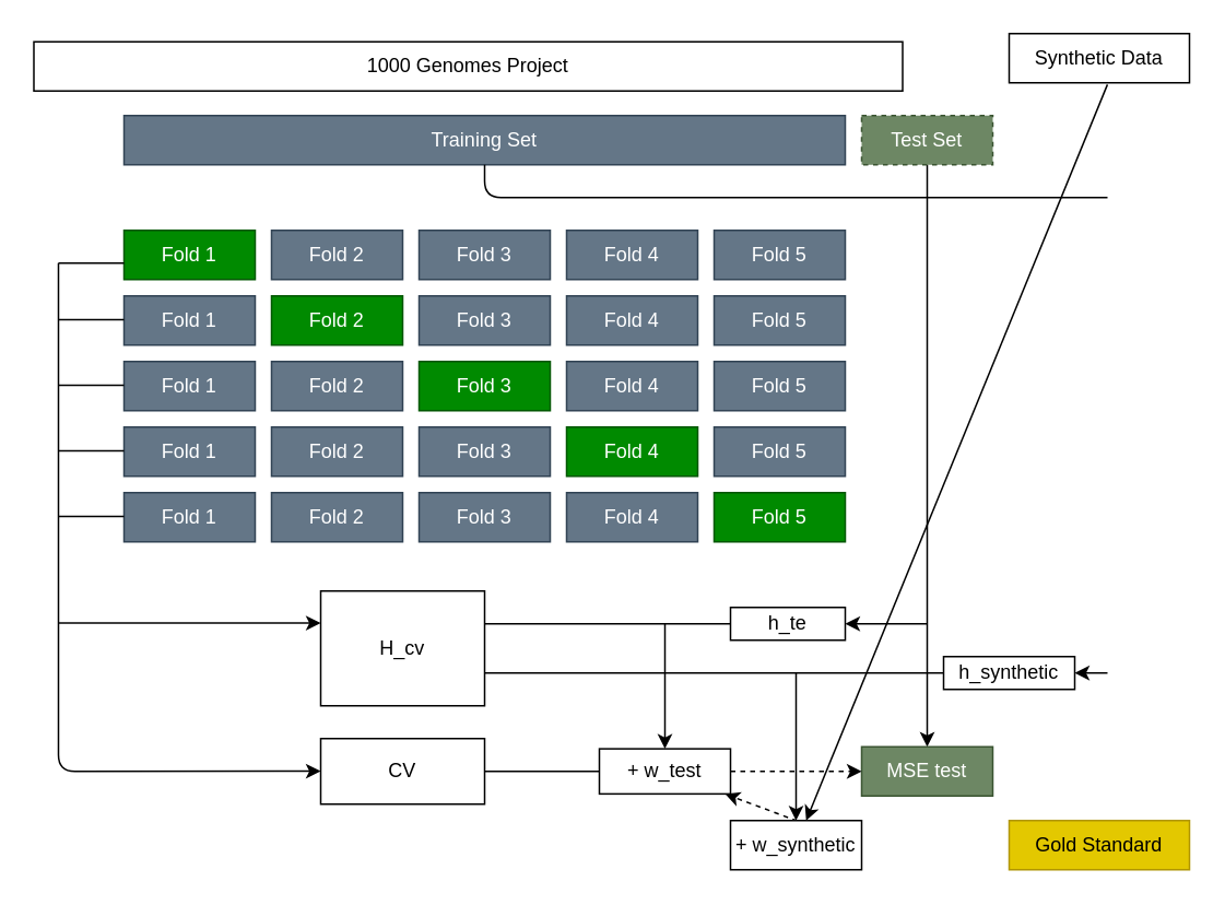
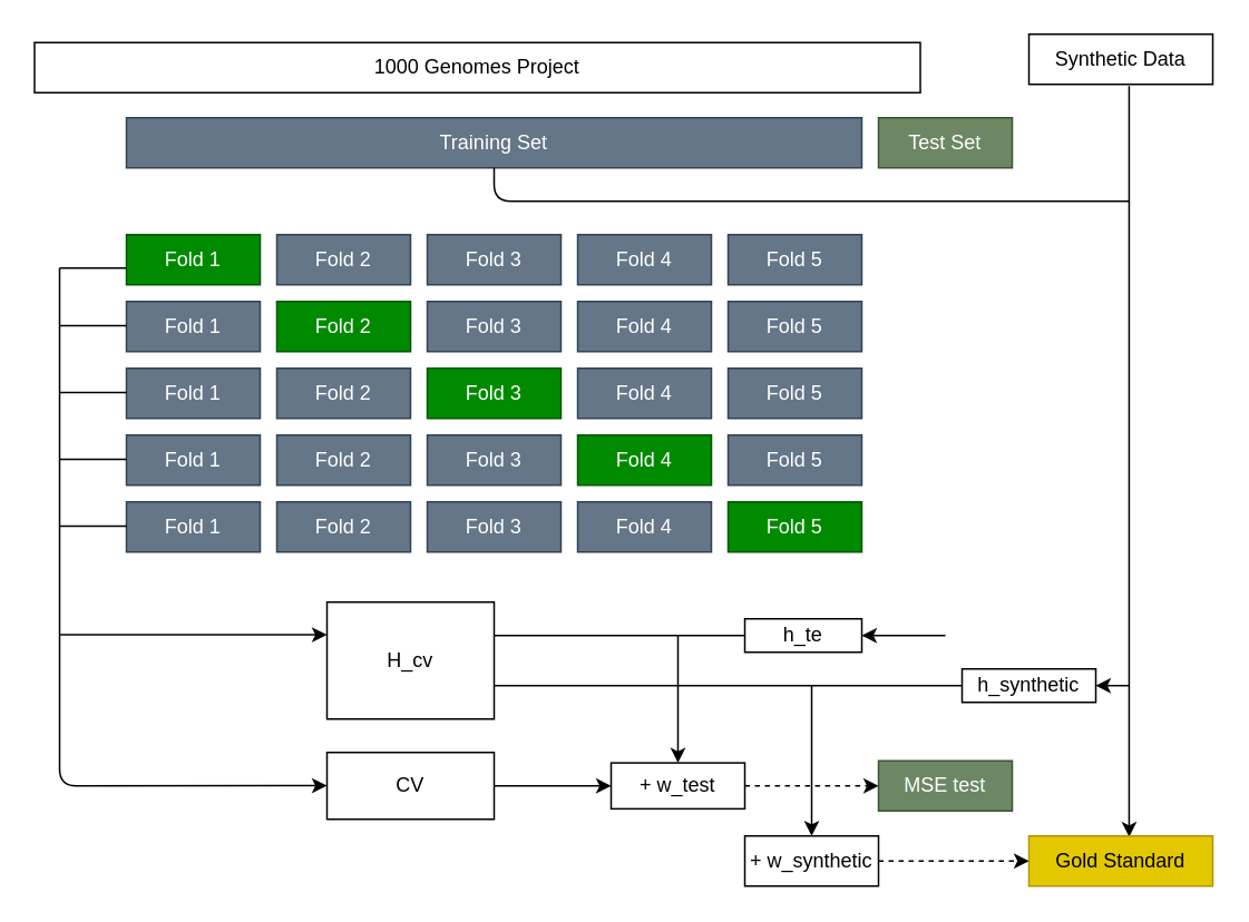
  <mxCell id="0" />
  <mxCell id="1" parent="0" />
  <mxCell id="2" value="1000 Genomes Project" style="rounded=0;whiteSpace=wrap;html=1;" parent="1" vertex="1"><mxGeometry x="20" y="25" width="530" height="30" as="geometry" /></mxCell>
  <mxCell id="3" value="Training Set" style="rounded=0;whiteSpace=wrap;html=1;fillColor=#647687;fontColor=#ffffff;strokeColor=#314354;" parent="1" vertex="1"><mxGeometry x="75" y="70" width="440" height="30" as="geometry" /></mxCell>
- <mxCell id="4" style="edgeStyle=none;html=1;exitX=0.5;exitY=1;exitDx=0;exitDy=0;shadow=0;strokeColor=default;entryX=0.5;entryY=0;entryDx=0;entryDy=0;" parent="1" source="5" target="32" edge="1"><mxGeometry relative="1" as="geometry"><mxPoint x="565" y="440" as="targetPoint" /></mxGeometry></mxCell>
- <mxCell id="5" value="Test Set" style="rounded=0;whiteSpace=wrap;html=1;fillColor=#6d8764;fontColor=#ffffff;strokeColor=#3A5431;dashed=1;" parent="1" vertex="1"><mxGeometry x="525" y="70" width="80" height="30" as="geometry" /></mxCell>
+ <mxCell id="5" value="Test Set" style="rounded=0;whiteSpace=wrap;html=1;fillColor=#6d8764;fontColor=#ffffff;strokeColor=#3A5431;" parent="1" vertex="1"><mxGeometry x="525" y="70" width="80" height="30" as="geometry" /></mxCell>
  <mxCell id="6" value="Fold 1" style="rounded=0;whiteSpace=wrap;html=1;fillColor=#008a00;fontColor=#ffffff;strokeColor=#005700;" parent="1" vertex="1"><mxGeometry x="75" y="140" width="80" height="30" as="geometry" /></mxCell>
  <mxCell id="7" value="Fold 2" style="rounded=0;whiteSpace=wrap;html=1;fillColor=#647687;fontColor=#ffffff;strokeColor=#314354;" parent="1" vertex="1"><mxGeometry x="165" y="140" width="80" height="30" as="geometry" /></mxCell>
  <mxCell id="8" value="Fold 3" style="rounded=0;whiteSpace=wrap;html=1;fillColor=#647687;fontColor=#ffffff;strokeColor=#314354;" parent="1" vertex="1"><mxGeometry x="255" y="140" width="80" height="30" as="geometry" /></mxCell>
  <mxCell id="9" value="Fold 4" style="rounded=0;whiteSpace=wrap;html=1;fillColor=#647687;fontColor=#ffffff;strokeColor=#314354;" parent="1" vertex="1"><mxGeometry x="345" y="140" width="80" height="30" as="geometry" /></mxCell>
  <mxCell id="10" value="Fold 5" style="rounded=0;whiteSpace=wrap;html=1;fillColor=#647687;fontColor=#ffffff;strokeColor=#314354;" parent="1" vertex="1"><mxGeometry x="435" y="140" width="80" height="30" as="geometry" /></mxCell>
  <mxCell id="11" value="Fold 1" style="rounded=0;whiteSpace=wrap;html=1;fillColor=#647687;fontColor=#ffffff;strokeColor=#314354;" parent="1" vertex="1"><mxGeometry x="75" y="180" width="80" height="30" as="geometry" /></mxCell>
  <mxCell id="12" value="Fold 2" style="rounded=0;whiteSpace=wrap;html=1;fillColor=#008a00;fontColor=#ffffff;strokeColor=#005700;" parent="1" vertex="1"><mxGeometry x="165" y="180" width="80" height="30" as="geometry" /></mxCell>
  <mxCell id="13" value="Fold 3" style="rounded=0;whiteSpace=wrap;html=1;fillColor=#647687;fontColor=#ffffff;strokeColor=#314354;" parent="1" vertex="1"><mxGeometry x="255" y="180" width="80" height="30" as="geometry" /></mxCell>
  <mxCell id="14" value="Fold 4" style="rounded=0;whiteSpace=wrap;html=1;fillColor=#647687;fontColor=#ffffff;strokeColor=#314354;" parent="1" vertex="1"><mxGeometry x="345" y="180" width="80" height="30" as="geometry" /></mxCell>
  <mxCell id="15" value="Fold 5" style="rounded=0;whiteSpace=wrap;html=1;fillColor=#647687;fontColor=#ffffff;strokeColor=#314354;" parent="1" vertex="1"><mxGeometry x="435" y="180" width="80" height="30" as="geometry" /></mxCell>
  <mxCell id="16" value="Fold 1" style="rounded=0;whiteSpace=wrap;html=1;fillColor=#647687;fontColor=#ffffff;strokeColor=#314354;" parent="1" vertex="1"><mxGeometry x="75" y="220" width="80" height="30" as="geometry" /></mxCell>
  <mxCell id="17" value="Fold 2" style="rounded=0;whiteSpace=wrap;html=1;fillColor=#647687;fontColor=#ffffff;strokeColor=#314354;" parent="1" vertex="1"><mxGeometry x="165" y="220" width="80" height="30" as="geometry" /></mxCell>
  <mxCell id="18" value="Fold 3" style="rounded=0;whiteSpace=wrap;html=1;fillColor=#008a00;fontColor=#ffffff;strokeColor=#005700;" parent="1" vertex="1"><mxGeometry x="255" y="220" width="80" height="30" as="geometry" /></mxCell>
  <mxCell id="19" value="Fold 4" style="rounded=0;whiteSpace=wrap;html=1;fillColor=#647687;fontColor=#ffffff;strokeColor=#314354;" parent="1" vertex="1"><mxGeometry x="345" y="220" width="80" height="30" as="geometry" /></mxCell>
  <mxCell id="20" value="Fold 5" style="rounded=0;whiteSpace=wrap;html=1;fillColor=#647687;fontColor=#ffffff;strokeColor=#314354;" parent="1" vertex="1"><mxGeometry x="435" y="220" width="80" height="30" as="geometry" /></mxCell>
  <mxCell id="21" value="Fold 1" style="rounded=0;whiteSpace=wrap;html=1;fillColor=#647687;fontColor=#ffffff;strokeColor=#314354;" parent="1" vertex="1"><mxGeometry x="75" y="260" width="80" height="30" as="geometry" /></mxCell>
  <mxCell id="22" value="Fold 2" style="rounded=0;whiteSpace=wrap;html=1;fillColor=#647687;fontColor=#ffffff;strokeColor=#314354;" parent="1" vertex="1"><mxGeometry x="165" y="260" width="80" height="30" as="geometry" /></mxCell>
  <mxCell id="23" value="Fold 4" style="rounded=0;whiteSpace=wrap;html=1;fillColor=#008a00;fontColor=#ffffff;strokeColor=#005700;" parent="1" vertex="1"><mxGeometry x="345" y="260" width="80" height="30" as="geometry" /></mxCell>
  <mxCell id="24" value="Fold 5" style="rounded=0;whiteSpace=wrap;html=1;fillColor=#647687;fontColor=#ffffff;strokeColor=#314354;" parent="1" vertex="1"><mxGeometry x="435" y="260" width="80" height="30" as="geometry" /></mxCell>
  <mxCell id="25" value="Fold 1" style="rounded=0;whiteSpace=wrap;html=1;fillColor=#647687;fontColor=#ffffff;strokeColor=#314354;" parent="1" vertex="1"><mxGeometry x="75" y="300" width="80" height="30" as="geometry" /></mxCell>
  <mxCell id="26" value="Fold 2" style="rounded=0;whiteSpace=wrap;html=1;fillColor=#647687;fontColor=#ffffff;strokeColor=#314354;" parent="1" vertex="1"><mxGeometry x="165" y="300" width="80" height="30" as="geometry" /></mxCell>
  <mxCell id="27" value="Fold 3" style="rounded=0;whiteSpace=wrap;html=1;fillColor=#647687;fontColor=#ffffff;strokeColor=#314354;" parent="1" vertex="1"><mxGeometry x="255" y="300" width="80" height="30" as="geometry" /></mxCell>
  <mxCell id="28" value="Fold 4" style="rounded=0;whiteSpace=wrap;html=1;fillColor=#647687;fontColor=#ffffff;strokeColor=#314354;" parent="1" vertex="1"><mxGeometry x="345" y="300" width="80" height="30" as="geometry" /></mxCell>
  <mxCell id="29" value="Fold 5" style="rounded=0;whiteSpace=wrap;html=1;fillColor=#008a00;fontColor=#ffffff;strokeColor=#005700;" parent="1" vertex="1"><mxGeometry x="435" y="300" width="80" height="30" as="geometry" /></mxCell>
- <mxCell id="30" style="edgeStyle=none;html=1;exitX=0.545;exitY=1.036;exitDx=0;exitDy=0;shadow=0;strokeColor=default;exitPerimeter=0;" parent="1" source="31" target="54" edge="1"><mxGeometry relative="1" as="geometry" /></mxCell>
+ <mxCell id="30" style="edgeStyle=none;html=1;exitX=0.545;exitY=1.036;exitDx=0;exitDy=0;entryX=0.545;entryY=0.021;entryDx=0;entryDy=0;shadow=0;strokeColor=default;entryPerimeter=0;exitPerimeter=0;" parent="1" source="31" target="33" edge="1"><mxGeometry relative="1" as="geometry" /></mxCell>
  <mxCell id="31" value="Synthetic Data" style="rounded=0;whiteSpace=wrap;html=1;" parent="1" vertex="1"><mxGeometry x="615" y="20" width="110" height="30" as="geometry" /></mxCell>
  <mxCell id="32" value="MSE test" style="rounded=0;whiteSpace=wrap;html=1;fillColor=#6d8764;strokeColor=#3A5431;fontColor=#ffffff;" parent="1" vertex="1"><mxGeometry x="525" y="455" width="80" height="30" as="geometry" /></mxCell>
  <mxCell id="33" value="Gold Standard" style="rounded=0;whiteSpace=wrap;html=1;fillColor=#e3c800;fontColor=#000000;strokeColor=#B09500;" parent="1" vertex="1"><mxGeometry x="615" y="500" width="110" height="30" as="geometry" /></mxCell>
  <mxCell id="34" value="" style="endArrow=none;html=1;" parent="1" edge="1"><mxGeometry width="50" height="50" relative="1" as="geometry"><mxPoint x="35" y="160" as="sourcePoint" /><mxPoint x="75" y="160" as="targetPoint" /></mxGeometry></mxCell>
  <mxCell id="35" value="" style="endArrow=none;html=1;" parent="1" edge="1"><mxGeometry width="50" height="50" relative="1" as="geometry"><mxPoint x="35" y="194.58" as="sourcePoint" /><mxPoint x="75" y="194.58" as="targetPoint" /></mxGeometry></mxCell>
  <mxCell id="36" value="" style="endArrow=none;html=1;" parent="1" edge="1"><mxGeometry width="50" height="50" relative="1" as="geometry"><mxPoint x="35" y="274.58" as="sourcePoint" /><mxPoint x="75" y="274.58" as="targetPoint" /></mxGeometry></mxCell>
  <mxCell id="37" value="" style="endArrow=none;html=1;" parent="1" edge="1"><mxGeometry width="50" height="50" relative="1" as="geometry"><mxPoint x="35" y="234.58" as="sourcePoint" /><mxPoint x="75" y="234.58" as="targetPoint" /></mxGeometry></mxCell>
  <mxCell id="38" value="" style="endArrow=none;html=1;" parent="1" edge="1"><mxGeometry width="50" height="50" relative="1" as="geometry"><mxPoint x="35" y="314.58" as="sourcePoint" /><mxPoint x="75" y="314.58" as="targetPoint" /></mxGeometry></mxCell>
  <mxCell id="39" style="edgeStyle=none;html=1;exitX=1;exitY=0.5;exitDx=0;exitDy=0;shadow=0;strokeColor=default;startArrow=none;dashed=1;" parent="1" source="46" edge="1"><mxGeometry relative="1" as="geometry"><mxPoint x="525" y="470" as="targetPoint" /><Array as="points" /></mxGeometry></mxCell>
  <mxCell id="40" value="CV" style="rounded=0;whiteSpace=wrap;html=1;" parent="1" vertex="1"><mxGeometry x="195" y="450" width="100" height="40" as="geometry" /></mxCell>
  <mxCell id="41" value="" style="endArrow=none;html=1;entryX=0.5;entryY=1;entryDx=0;entryDy=0;" parent="1" target="3" edge="1"><mxGeometry width="50" height="50" relative="1" as="geometry"><mxPoint x="675" y="120" as="sourcePoint" /><mxPoint x="295" y="120" as="targetPoint" /><Array as="points"><mxPoint x="295" y="120" /></Array></mxGeometry></mxCell>
  <mxCell id="42" value="" style="endArrow=classic;html=1;shadow=0;strokeColor=default;" parent="1" edge="1"><mxGeometry width="50" height="50" relative="1" as="geometry"><mxPoint x="35" y="160" as="sourcePoint" /><mxPoint x="195" y="469.86" as="targetPoint" /><Array as="points"><mxPoint x="35" y="470" /></Array></mxGeometry></mxCell>
  <mxCell id="43" value="" style="endArrow=classic;html=1;shadow=0;strokeColor=default;" parent="1" edge="1"><mxGeometry width="50" height="50" relative="1" as="geometry"><mxPoint x="35" y="379.58" as="sourcePoint" /><mxPoint x="195" y="379.58" as="targetPoint" /><Array as="points" /></mxGeometry></mxCell>
  <mxCell id="44" value="H_cv" style="rounded=0;whiteSpace=wrap;html=1;" parent="1" vertex="1"><mxGeometry x="195" y="360" width="100" height="70" as="geometry" /></mxCell>
- <mxCell id="45" value="" style="edgeStyle=none;html=1;exitX=1;exitY=0.5;exitDx=0;exitDy=0;entryX=0;entryY=0.5;entryDx=0;entryDy=0;shadow=0;strokeColor=default;endArrow=none;" parent="1" source="40" target="46" edge="1"><mxGeometry relative="1" as="geometry"><mxPoint x="295" y="460" as="sourcePoint" /><mxPoint x="525" y="460" as="targetPoint" /><Array as="points" /></mxGeometry></mxCell>
+ <mxCell id="45" value="" style="edgeStyle=none;html=1;exitX=1;exitY=0.5;exitDx=0;exitDy=0;entryX=0;entryY=0.5;entryDx=0;entryDy=0;shadow=0;strokeColor=default;endArrow=classic;" parent="1" source="40" target="46" edge="1"><mxGeometry relative="1" as="geometry"><mxPoint x="295" y="460" as="sourcePoint" /><mxPoint x="525" y="460" as="targetPoint" /><Array as="points" /></mxGeometry></mxCell>
  <mxCell id="46" value="+ w_test" style="rounded=0;whiteSpace=wrap;html=1;" parent="1" vertex="1"><mxGeometry x="365" y="456.25" width="80" height="27.5" as="geometry" /></mxCell>
  <mxCell id="47" value="" style="endArrow=classic;html=1;shadow=0;strokeColor=default;" parent="1" edge="1"><mxGeometry width="50" height="50" relative="1" as="geometry"><mxPoint x="565" y="380" as="sourcePoint" /><mxPoint x="515" y="380" as="targetPoint" /></mxGeometry></mxCell>
  <mxCell id="48" value="h_te" style="rounded=0;whiteSpace=wrap;html=1;" parent="1" vertex="1"><mxGeometry x="445" y="370" width="70" height="20" as="geometry" /></mxCell>
  <mxCell id="49" value="" style="endArrow=none;html=1;shadow=0;strokeColor=default;" parent="1" edge="1"><mxGeometry width="50" height="50" relative="1" as="geometry"><mxPoint x="295" y="380" as="sourcePoint" /><mxPoint x="445" y="380" as="targetPoint" /></mxGeometry></mxCell>
  <mxCell id="50" value="" style="endArrow=classic;html=1;shadow=0;strokeColor=default;entryX=0.5;entryY=0;entryDx=0;entryDy=0;" parent="1" target="46" edge="1"><mxGeometry width="50" height="50" relative="1" as="geometry"><mxPoint x="405" y="380" as="sourcePoint" /><mxPoint x="455" y="330" as="targetPoint" /></mxGeometry></mxCell>
  <mxCell id="51" value="h_synthetic" style="rounded=0;whiteSpace=wrap;html=1;" parent="1" vertex="1"><mxGeometry x="575" y="400" width="80" height="20" as="geometry" /></mxCell>
  <mxCell id="52" value="" style="endArrow=none;html=1;shadow=0;strokeColor=default;entryX=0;entryY=0.5;entryDx=0;entryDy=0;" parent="1" target="51" edge="1"><mxGeometry width="50" height="50" relative="1" as="geometry"><mxPoint x="295" y="410" as="sourcePoint" /><mxPoint x="545" y="410" as="targetPoint" /><Array as="points"><mxPoint x="475" y="410" /></Array></mxGeometry></mxCell>
- <mxCell id="53" style="edgeStyle=none;html=1;exitX=1;exitY=0.5;exitDx=0;exitDy=0;shadow=0;strokeColor=default;dashed=1;" parent="1" source="54" target="46" edge="1"><mxGeometry relative="1" as="geometry" /></mxCell>
+ <mxCell id="53" style="edgeStyle=none;html=1;exitX=1;exitY=0.5;exitDx=0;exitDy=0;entryX=0;entryY=0.5;entryDx=0;entryDy=0;shadow=0;strokeColor=default;dashed=1;" parent="1" source="54" target="33" edge="1"><mxGeometry relative="1" as="geometry" /></mxCell>
  <mxCell id="54" value="+ w_synthetic" style="rounded=0;whiteSpace=wrap;html=1;" parent="1" vertex="1"><mxGeometry x="445" y="500" width="80" height="30" as="geometry" /></mxCell>
  <mxCell id="55" value="" style="endArrow=classic;html=1;shadow=0;strokeColor=default;entryX=0.5;entryY=0;entryDx=0;entryDy=0;entryPerimeter=0;" parent="1" target="54" edge="1"><mxGeometry width="50" height="50" relative="1" as="geometry"><mxPoint x="485" y="410" as="sourcePoint" /><mxPoint x="525" y="360" as="targetPoint" /><Array as="points" /></mxGeometry></mxCell>
  <mxCell id="56" value="Fold 3" style="rounded=0;whiteSpace=wrap;html=1;fillColor=#647687;fontColor=#ffffff;strokeColor=#314354;" parent="1" vertex="1"><mxGeometry x="255" y="260" width="80" height="30" as="geometry" /></mxCell>
  <mxCell id="57" value="" style="endArrow=classic;html=1;entryX=1;entryY=0.5;entryDx=0;entryDy=0;" parent="1" target="51" edge="1"><mxGeometry width="50" height="50" relative="1" as="geometry"><mxPoint x="675" y="410" as="sourcePoint" /><mxPoint x="645" y="340" as="targetPoint" /></mxGeometry></mxCell>
